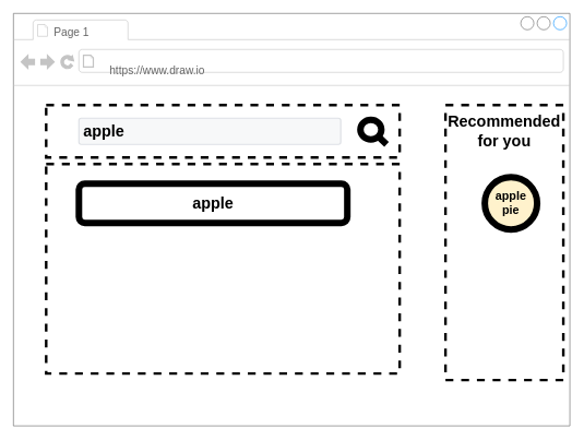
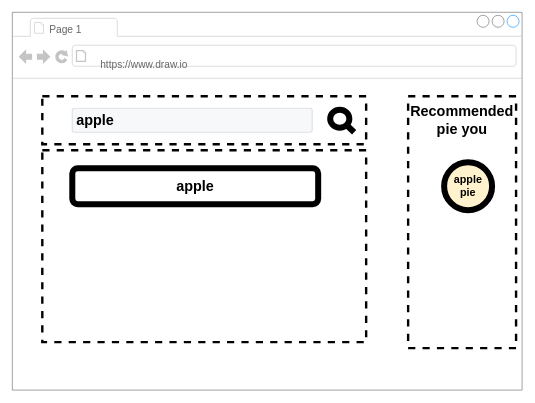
  <mxCell id="0" />
  <mxCell id="1" parent="0" />
  <mxCell id="2" value="" style="group" parent="1" vertex="1" connectable="0"><mxGeometry y="20" width="850" height="630" as="geometry" x="20" /></mxCell>
  <mxCell id="3" value="" style="strokeWidth=1;shadow=0;dashed=0;align=center;html=1;shape=mxgraph.mockup.containers.browserWindow;rSize=0;strokeColor=#666666;strokeColor2=#008cff;strokeColor3=#c4c4c4;mainText=,;recursiveResize=0;container=0;" parent="2" vertex="1"><mxGeometry width="850" height="630" as="geometry" /></mxCell>
  <mxCell id="4" value="" style="rounded=0;whiteSpace=wrap;html=1;strokeWidth=4;dashed=1;fillColor=none;" parent="2" vertex="1"><mxGeometry x="660" y="140" width="180" height="420" as="geometry" /></mxCell>
  <mxCell id="5" value="" style="rounded=0;whiteSpace=wrap;html=1;strokeWidth=4;dashed=1;fillColor=none;" parent="2" vertex="1"><mxGeometry x="50" y="230" width="540" height="320" as="geometry" /></mxCell>
  <mxCell id="6" value="" style="rounded=0;whiteSpace=wrap;html=1;strokeWidth=4;dashed=1;fillColor=none;" parent="2" vertex="1"><mxGeometry x="50" y="140" width="540" height="80" as="geometry" /></mxCell>
  <mxCell id="7" value="Page 1" style="strokeWidth=1;shadow=0;dashed=0;align=center;html=1;shape=mxgraph.mockup.containers.anchor;fontSize=17;fontColor=#666666;align=left;" parent="2" vertex="1"><mxGeometry x="60" y="12" width="145" height="35" as="geometry" /></mxCell>
  <mxCell id="8" value="https://www.draw.io" style="strokeWidth=1;shadow=0;dashed=0;align=center;html=1;shape=mxgraph.mockup.containers.anchor;rSize=0;fontSize=17;fontColor=#666666;align=left;" parent="2" vertex="1"><mxGeometry x="145" y="75" width="250" height="26" as="geometry" /></mxCell>
  <mxCell id="9" value="&lt;font color=&quot;#000000&quot;&gt;&lt;span style=&quot;font-size: 24px&quot;&gt;&lt;b&gt;apple&lt;/b&gt;&lt;/span&gt;&lt;/font&gt;" style="rounded=1;arcSize=9;fillColor=#F7F8F9;align=left;spacingLeft=5;strokeColor=#DEE1E6;html=1;strokeWidth=2;fontSize=12" parent="2" vertex="1"><mxGeometry x="100" y="160" width="400" height="40" as="geometry" /></mxCell>
  <mxCell id="10" value="" style="html=1;verticalLabelPosition=bottom;align=center;labelBackgroundColor=#ffffff;verticalAlign=top;strokeWidth=10;shadow=0;dashed=0;shape=mxgraph.ios7.icons.looking_glass;" parent="2" vertex="1"><mxGeometry x="530" y="162.5" width="40" height="37.5" as="geometry" /></mxCell>
  <mxCell id="11" value="&lt;span style=&quot;font-size: 24px&quot;&gt;&lt;b&gt;apple&lt;/b&gt;&lt;/span&gt;" style="rounded=1;whiteSpace=wrap;html=1;strokeWidth=10;" parent="2" vertex="1"><mxGeometry x="100" y="260" width="410" height="60" as="geometry" /></mxCell>
  <mxCell id="12" value="&lt;span style=&quot;font-size: 18px&quot;&gt;&lt;b&gt;apple pie&lt;/b&gt;&lt;/span&gt;" style="ellipse;whiteSpace=wrap;html=1;aspect=fixed;strokeWidth=10;fillColor=#fff2cc;" parent="2" vertex="1"><mxGeometry x="720" y="250" width="80" height="80" as="geometry" /></mxCell>
- <mxCell id="13" value="&lt;b&gt;&lt;font style=&quot;font-size: 24px&quot;&gt;Recommended for you&lt;/font&gt;&lt;/b&gt;" style="text;html=1;strokeColor=none;fillColor=none;align=center;verticalAlign=middle;whiteSpace=wrap;rounded=0;" parent="2" vertex="1"><mxGeometry x="660" y="145" width="180" height="70" as="geometry" /></mxCell>
+ <mxCell id="13" value="&lt;b&gt;&lt;font style=&quot;font-size: 24px&quot;&gt;Recommended pie you&lt;/font&gt;&lt;/b&gt;" style="text;html=1;strokeColor=none;fillColor=none;align=center;verticalAlign=middle;whiteSpace=wrap;rounded=0;" parent="2" vertex="1"><mxGeometry x="660" y="145" width="180" height="70" as="geometry" /></mxCell>
